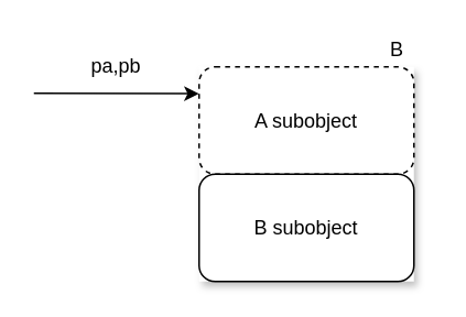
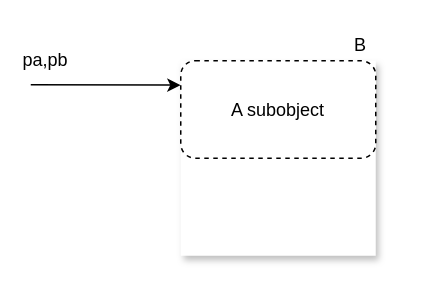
  <mxCell id="0" />
  <mxCell id="1" parent="0" />
  <mxCell id="2" value="" style="group;shadow=1;fillColor=#ffffff;" vertex="1" connectable="0" parent="1"><mxGeometry x="120" y="40" width="130" height="130" as="geometry" /></mxCell>
  <mxCell id="3" value="A subobject" style="rounded=1;whiteSpace=wrap;html=1;dashed=1;" vertex="1" parent="2"><mxGeometry width="130" height="65" as="geometry" /></mxCell>
- <mxCell id="4" value="B subobject" style="rounded=1;whiteSpace=wrap;html=1;" vertex="1" parent="2"><mxGeometry y="65" width="130" height="65" as="geometry" /></mxCell>
  <mxCell id="5" value="B" style="text;html=1;strokeColor=none;fillColor=none;align=center;verticalAlign=middle;whiteSpace=wrap;rounded=0;shadow=1;" vertex="1" parent="1"><mxGeometry x="220" y="20" width="40" height="20" as="geometry" /></mxCell>
  <mxCell id="6" value="" style="endArrow=classic;html=1;entryX=0;entryY=0.25;entryDx=0;entryDy=0;" edge="1" parent="1" target="3"><mxGeometry width="50" height="50" relative="1" as="geometry"><mxPoint x="20" y="56" as="sourcePoint" /><mxPoint x="200" y="40" as="targetPoint" /></mxGeometry></mxCell>
- <mxCell id="7" value="pa,pb" style="text;html=1;strokeColor=none;fillColor=none;align=center;verticalAlign=middle;whiteSpace=wrap;rounded=0;shadow=1;" vertex="1" parent="1"><mxGeometry x="50" y="30" width="40" height="20" as="geometry" /></mxCell>
+ <mxCell id="7" value="pa,pb" style="text;html=1;strokeColor=none;fillColor=none;align=center;verticalAlign=middle;whiteSpace=wrap;rounded=0;shadow=1;" vertex="1" parent="1"><mxGeometry x="10" y="30" width="40" height="20" as="geometry" /></mxCell>
